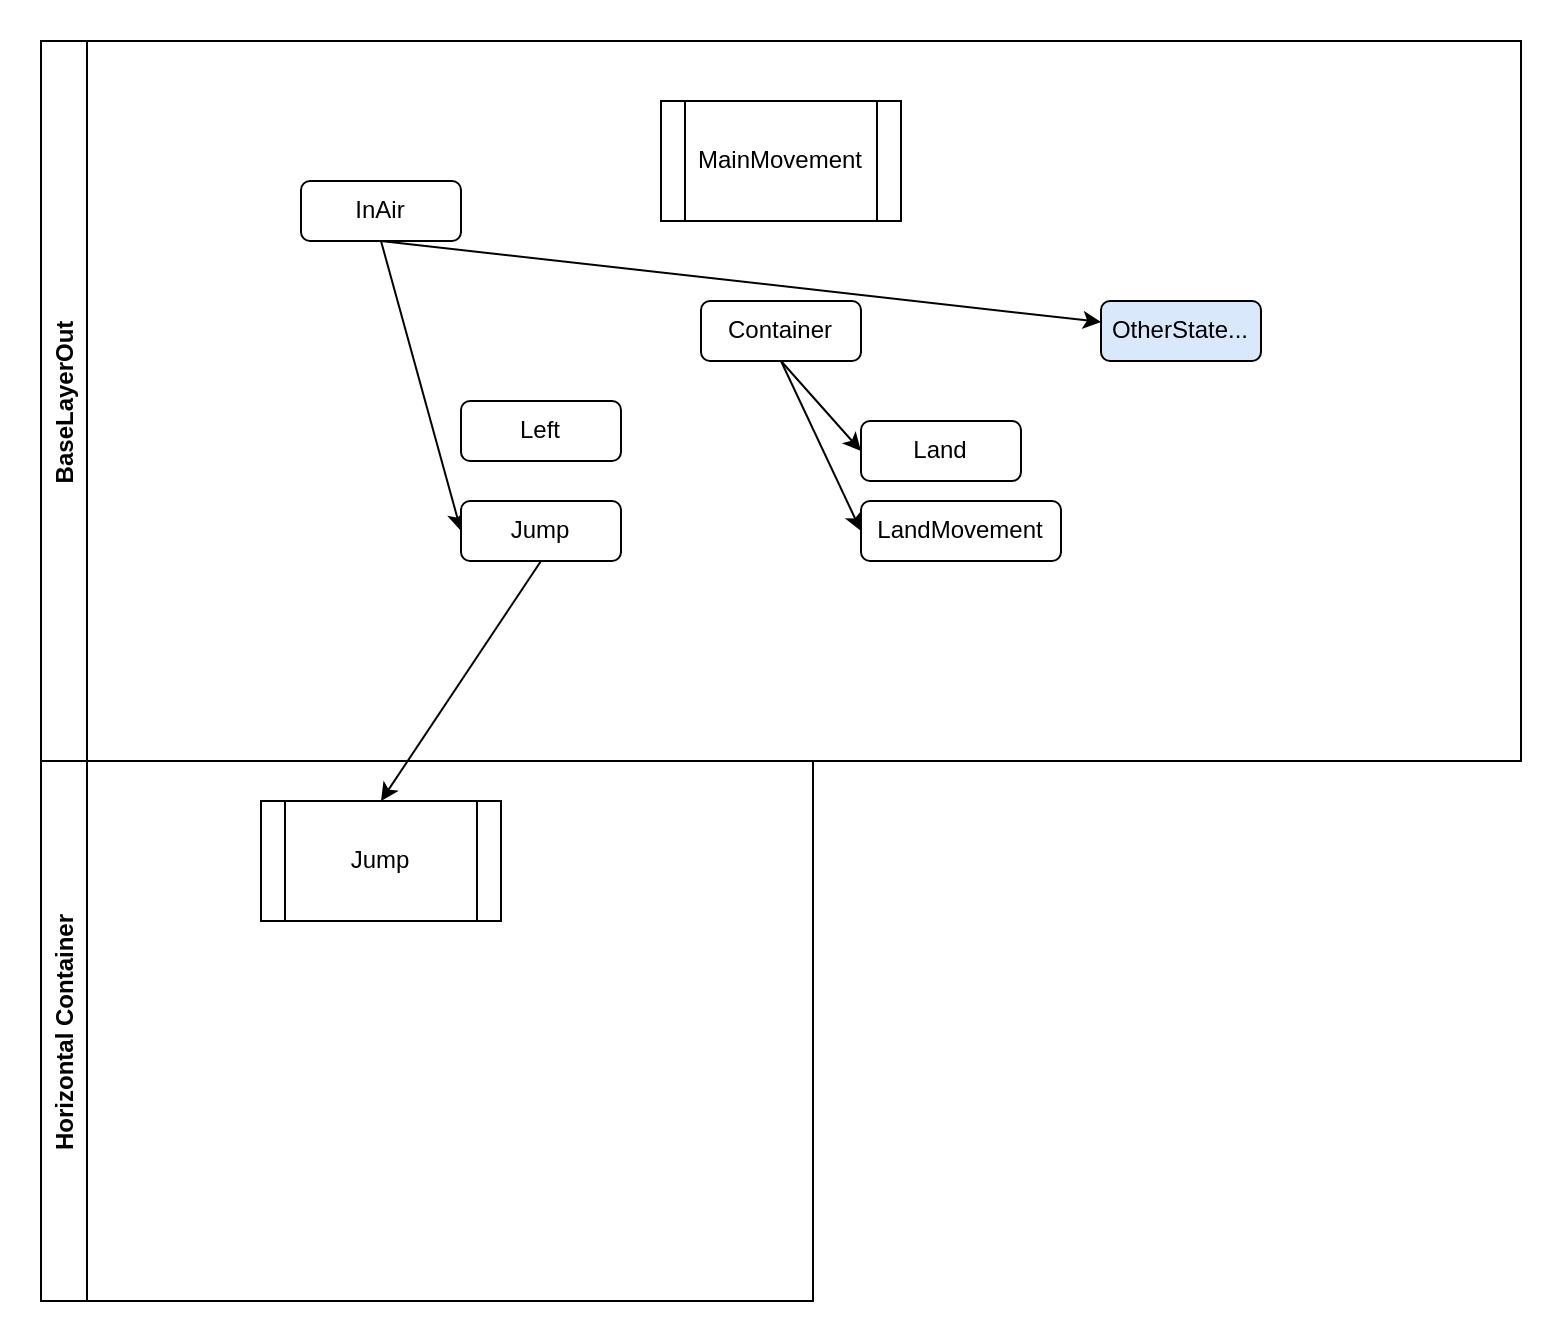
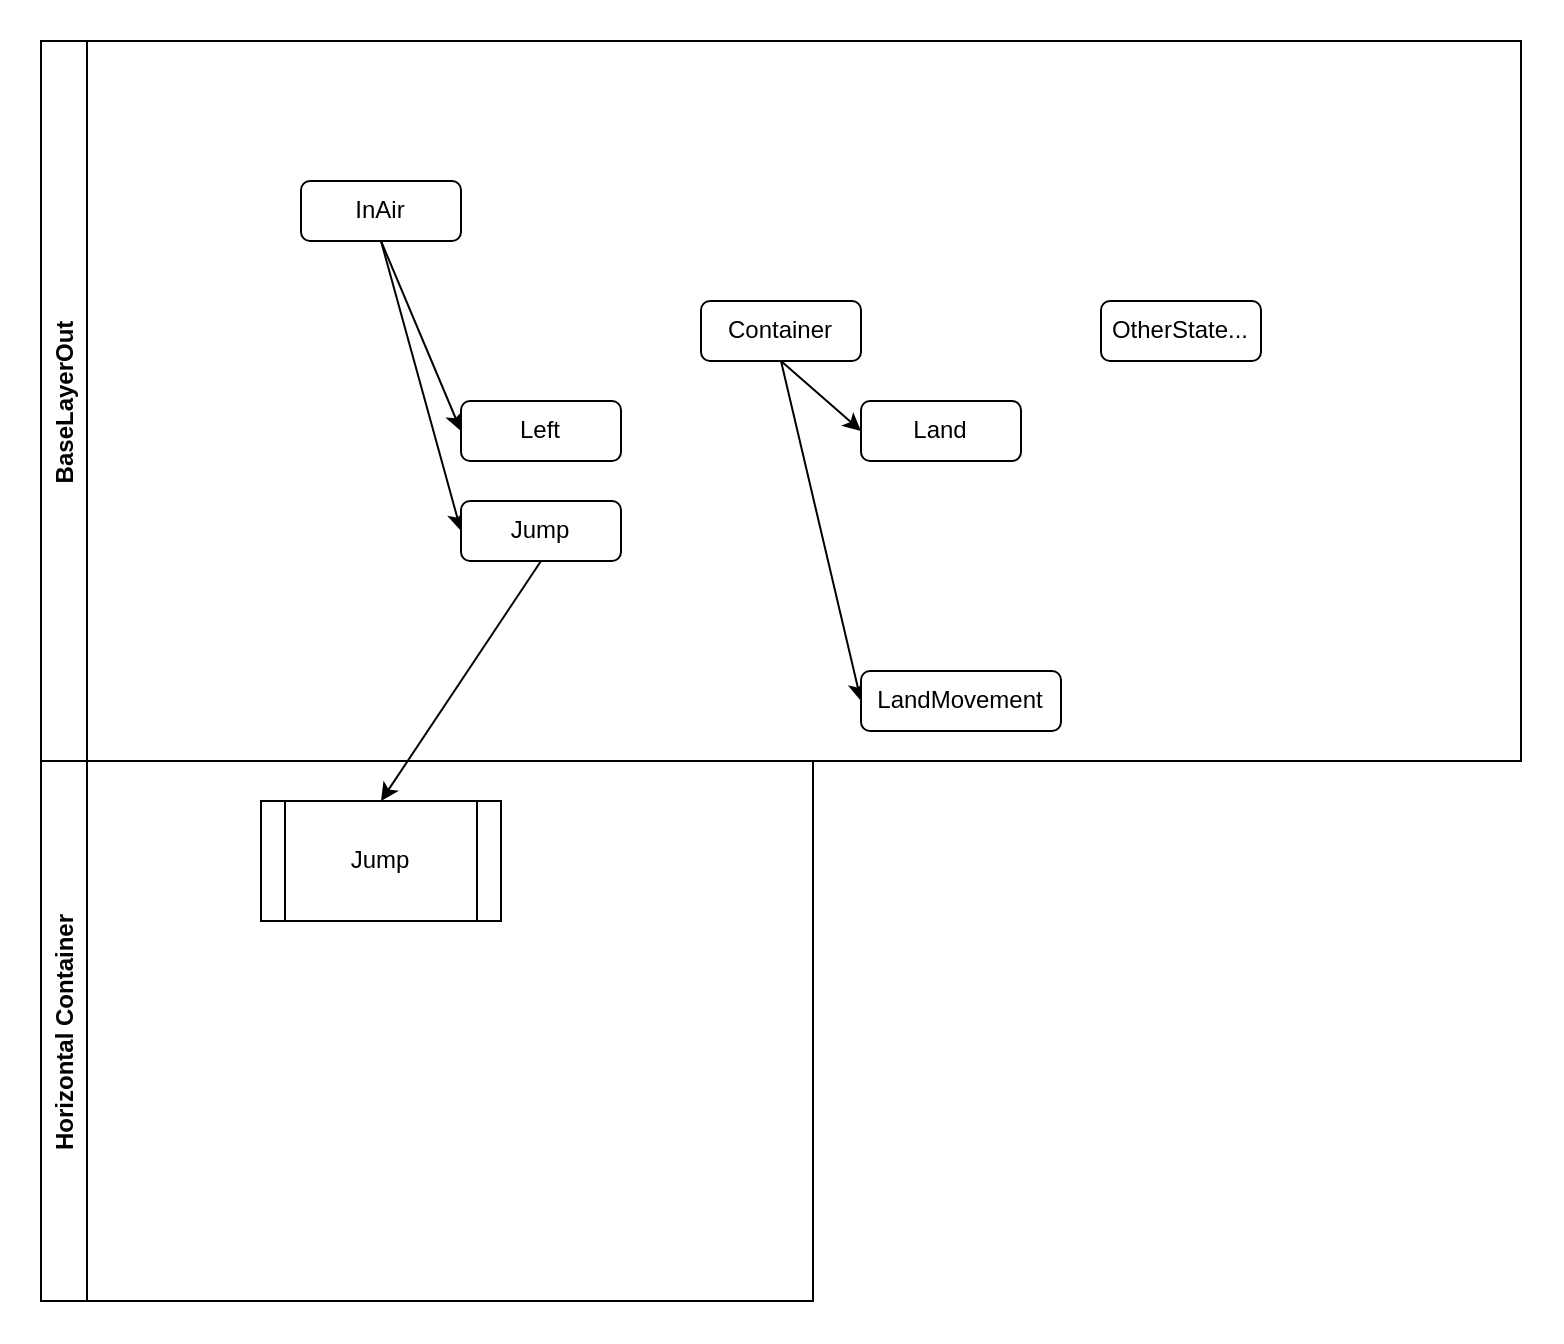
  <mxCell id="0" />
  <mxCell id="1" parent="0" />
  <mxCell id="2" value="BaseLayerOut" style="swimlane;horizontal=0;" vertex="1" parent="1"><mxGeometry x="20" y="20" width="740" height="360" as="geometry" /></mxCell>
- <mxCell id="3" value="MainMovement" style="shape=process;whiteSpace=wrap;html=1;backgroundOutline=1;" vertex="1" parent="2"><mxGeometry x="310" y="30" width="120" height="60" as="geometry" /></mxCell>
  <mxCell id="4" style="edgeStyle=none;html=1;exitX=0.5;exitY=1;exitDx=0;exitDy=0;entryX=0;entryY=0.5;entryDx=0;entryDy=0;" edge="1" parent="2" source="6" target="13"><mxGeometry relative="1" as="geometry" /></mxCell>
  <mxCell id="5" style="edgeStyle=none;html=1;exitX=0.5;exitY=1;exitDx=0;exitDy=0;entryX=0;entryY=0.5;entryDx=0;entryDy=0;" edge="1" parent="2" source="6" target="14"><mxGeometry relative="1" as="geometry" /></mxCell>
  <mxCell id="6" value="Container" style="rounded=1;whiteSpace=wrap;html=1;" vertex="1" parent="2"><mxGeometry x="330" y="130" width="80" height="30" as="geometry" /></mxCell>
  <mxCell id="7" style="edgeStyle=none;html=1;exitX=0.5;exitY=1;exitDx=0;exitDy=0;entryX=0;entryY=0.5;entryDx=0;entryDy=0;" edge="1" parent="2" source="9" target="11"><mxGeometry relative="1" as="geometry" /></mxCell>
- <mxCell id="8" style="edgeStyle=none;html=1;exitX=0.5;exitY=1;exitDx=0;exitDy=0;" edge="1" parent="2" source="9" target="10"><mxGeometry relative="1" as="geometry" /></mxCell>
+ <mxCell id="8" style="edgeStyle=none;html=1;exitX=0.5;exitY=1;exitDx=0;exitDy=0;entryX=0;entryY=0.5;entryDx=0;entryDy=0;" edge="1" parent="2" source="9" target="12"><mxGeometry relative="1" as="geometry" /></mxCell>
  <mxCell id="9" value="InAir" style="rounded=1;whiteSpace=wrap;html=1;" vertex="1" parent="2"><mxGeometry x="130" y="70" width="80" height="30" as="geometry" /></mxCell>
- <mxCell id="10" value="OtherState..." style="rounded=1;whiteSpace=wrap;html=1;fillColor=#dae8fc;" vertex="1" parent="2"><mxGeometry x="530" y="130" width="80" height="30" as="geometry" /></mxCell>
+ <mxCell id="10" value="OtherState..." style="rounded=1;whiteSpace=wrap;html=1;" vertex="1" parent="2"><mxGeometry x="530" y="130" width="80" height="30" as="geometry" /></mxCell>
  <mxCell id="11" value="Jump" style="rounded=1;whiteSpace=wrap;html=1;" vertex="1" parent="2"><mxGeometry x="210" y="230" width="80" height="30" as="geometry" /></mxCell>
  <mxCell id="12" value="Left" style="rounded=1;whiteSpace=wrap;html=1;" vertex="1" parent="2"><mxGeometry x="210" y="180" width="80" height="30" as="geometry" /></mxCell>
- <mxCell id="13" value="Land" style="rounded=1;whiteSpace=wrap;html=1;" vertex="1" parent="2"><mxGeometry x="410" y="190" width="80" height="30" as="geometry" /></mxCell>
- <mxCell id="14" value="LandMovement" style="rounded=1;whiteSpace=wrap;html=1;" vertex="1" parent="2"><mxGeometry x="410" y="230" width="100" height="30" as="geometry" /></mxCell>
+ <mxCell id="13" value="Land" style="rounded=1;whiteSpace=wrap;html=1;" vertex="1" parent="2"><mxGeometry x="410" y="180" width="80" height="30" as="geometry" /></mxCell>
+ <mxCell id="14" value="LandMovement" style="rounded=1;whiteSpace=wrap;html=1;" vertex="1" parent="2"><mxGeometry x="410" y="315" width="100" height="30" as="geometry" /></mxCell>
  <mxCell id="15" value="Horizontal Container" style="swimlane;horizontal=0;" vertex="1" parent="1"><mxGeometry x="20" y="380" width="386" height="270" as="geometry" /></mxCell>
  <mxCell id="16" value="Jump" style="shape=process;whiteSpace=wrap;html=1;backgroundOutline=1;" vertex="1" parent="15"><mxGeometry x="110" y="20" width="120" height="60" as="geometry" /></mxCell>
  <mxCell id="17" style="edgeStyle=none;html=1;exitX=0.5;exitY=1;exitDx=0;exitDy=0;entryX=0.5;entryY=0;entryDx=0;entryDy=0;" edge="1" parent="1" source="11" target="16"><mxGeometry relative="1" as="geometry" /></mxCell>
